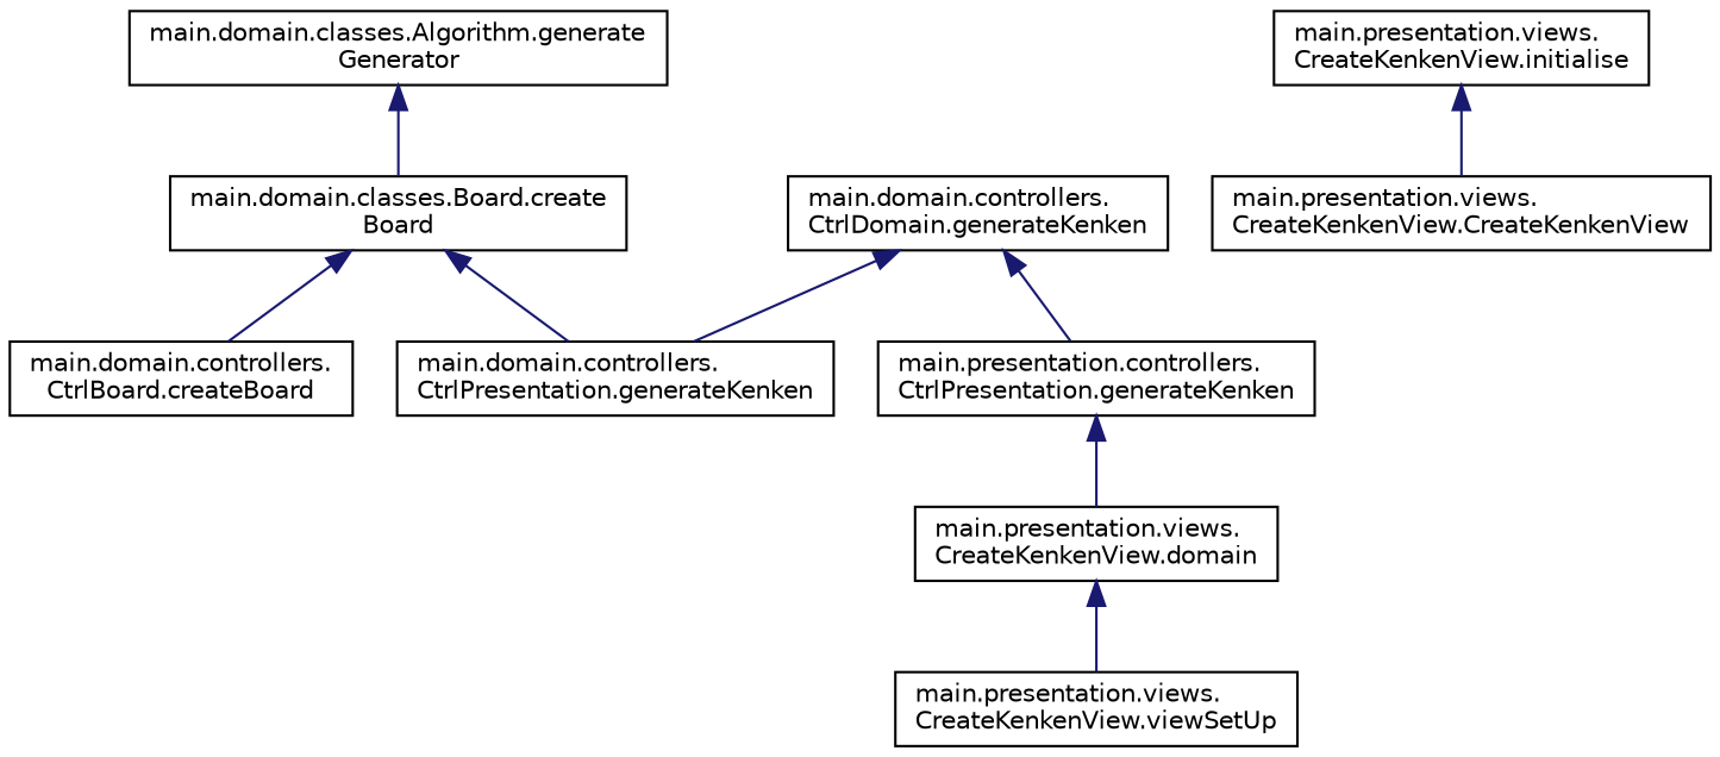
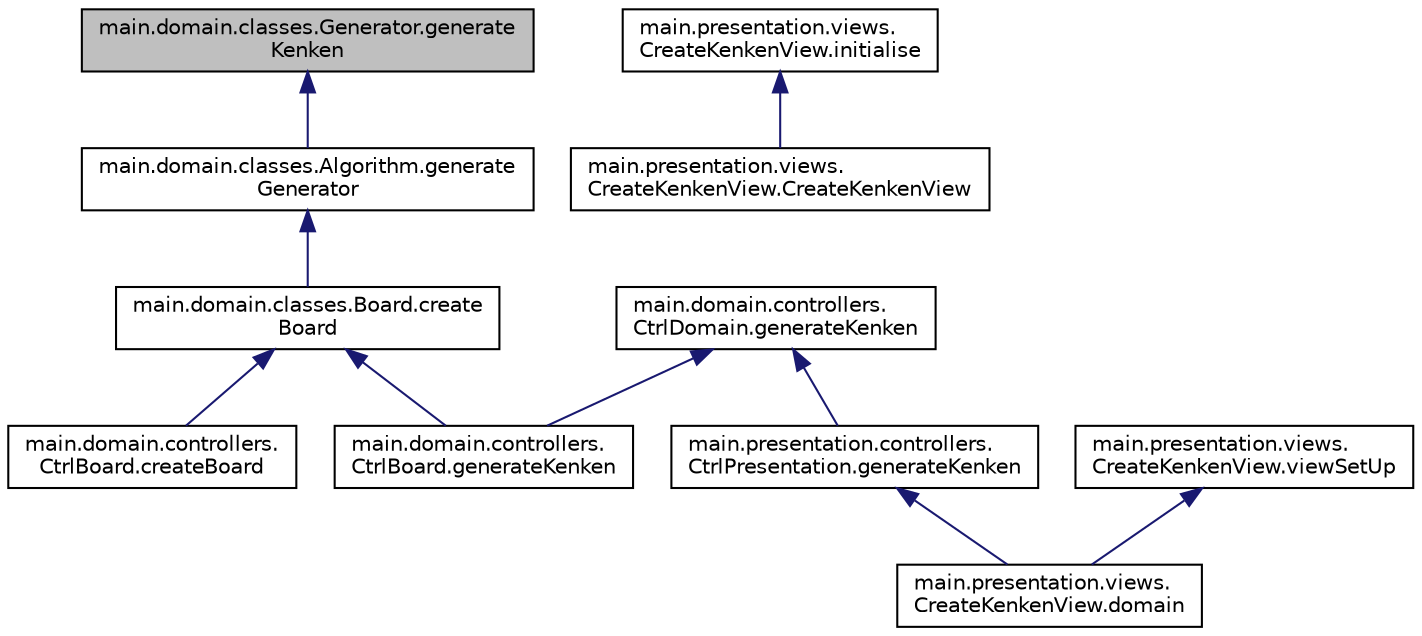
  digraph {
    rankdir=TB
    node [color=black fillcolor=white fontname=Helvetica fontsize=10 shape=record style=filled]
    edge [color=midnightblue dir=back fontname=Helvetica fontsize=10 labelfontname=Helvetica labelfontsize=10 style=solid]
+   n1 [fillcolor=grey75 fontcolor=black height=0.2 label="main.domain.classes.Generator.generate\lKenken" width=0.4]
    n2 [height=0.2 label="main.domain.classes.Algorithm.generate\lGenerator" width=0.4]
    n3 [height=0.2 label="main.domain.classes.Board.create\lBoard" width=0.4]
    n4 [height=0.2 label="main.domain.controllers.\lCtrlBoard.createBoard" width=0.4]
-   n5 [height=0.2 label="main.domain.controllers.\lCtrlPresentation.generateKenken" width=0.4]
+   n5 [height=0.2 label="main.domain.controllers.\lCtrlBoard.generateKenken" width=0.4]
    n6 [height=0.2 label="main.domain.controllers.\lCtrlDomain.generateKenken" width=0.4]
    n7 [height=0.2 label="main.presentation.controllers.\lCtrlPresentation.generateKenken" width=0.4]
    n8 [height=0.2 label="main.presentation.views.\lCreateKenkenView.domain" width=0.4]
    n9 [height=0.2 label="main.presentation.views.\lCreateKenkenView.viewSetUp" width=0.4]
    n10 [height=0.2 label="main.presentation.views.\lCreateKenkenView.initialise" width=0.4]
    n11 [height=0.2 label="main.presentation.views.\lCreateKenkenView.CreateKenkenView" width=0.4]
+   n1 -> n2
    n2 -> n3
    n3 -> n4
    n3 -> n5
    n6 -> n5
    n6 -> n7
    n7 -> n8
-   n8 -> n9
+   n9 -> n8
    n10 -> n11
  }
